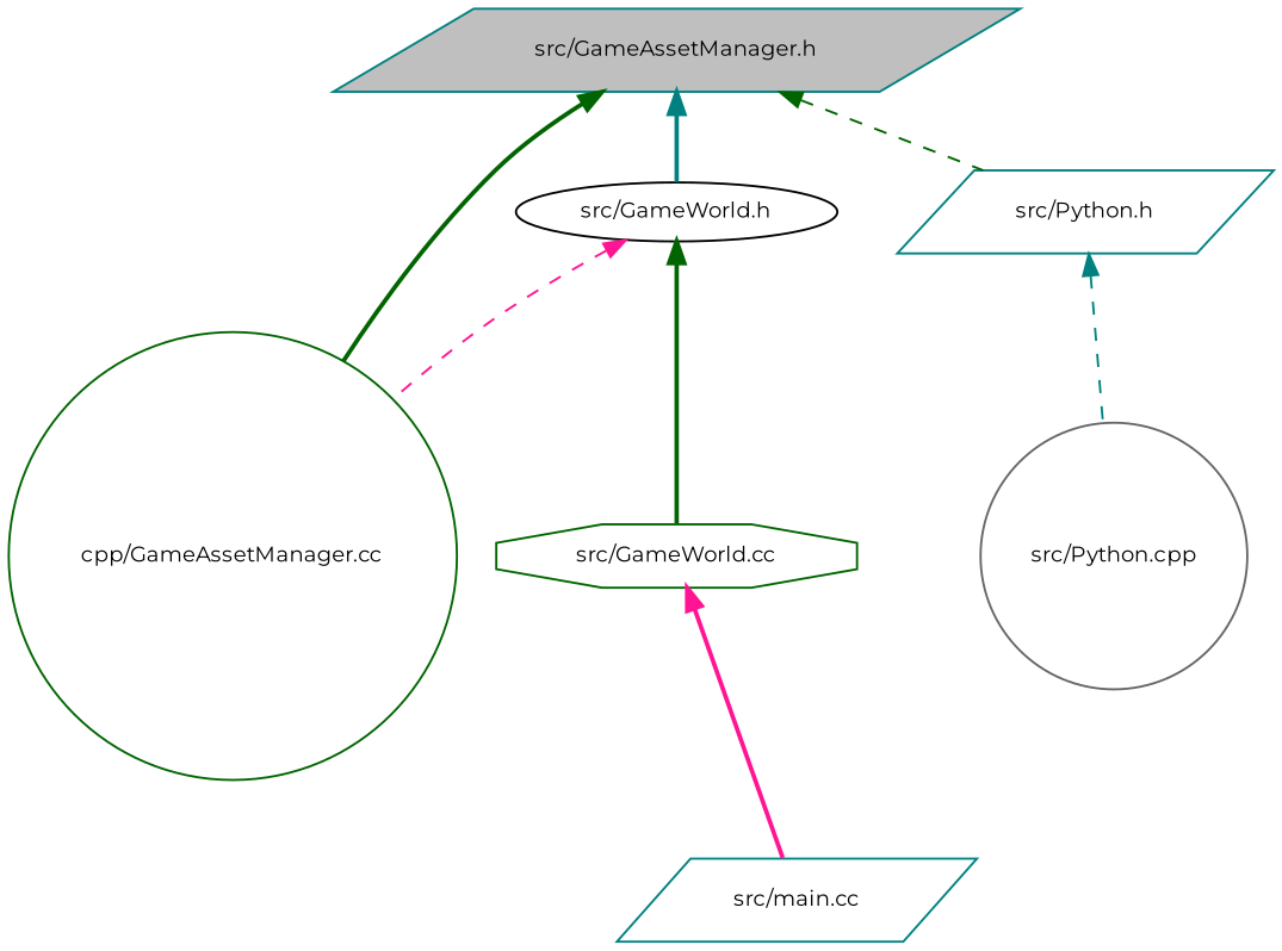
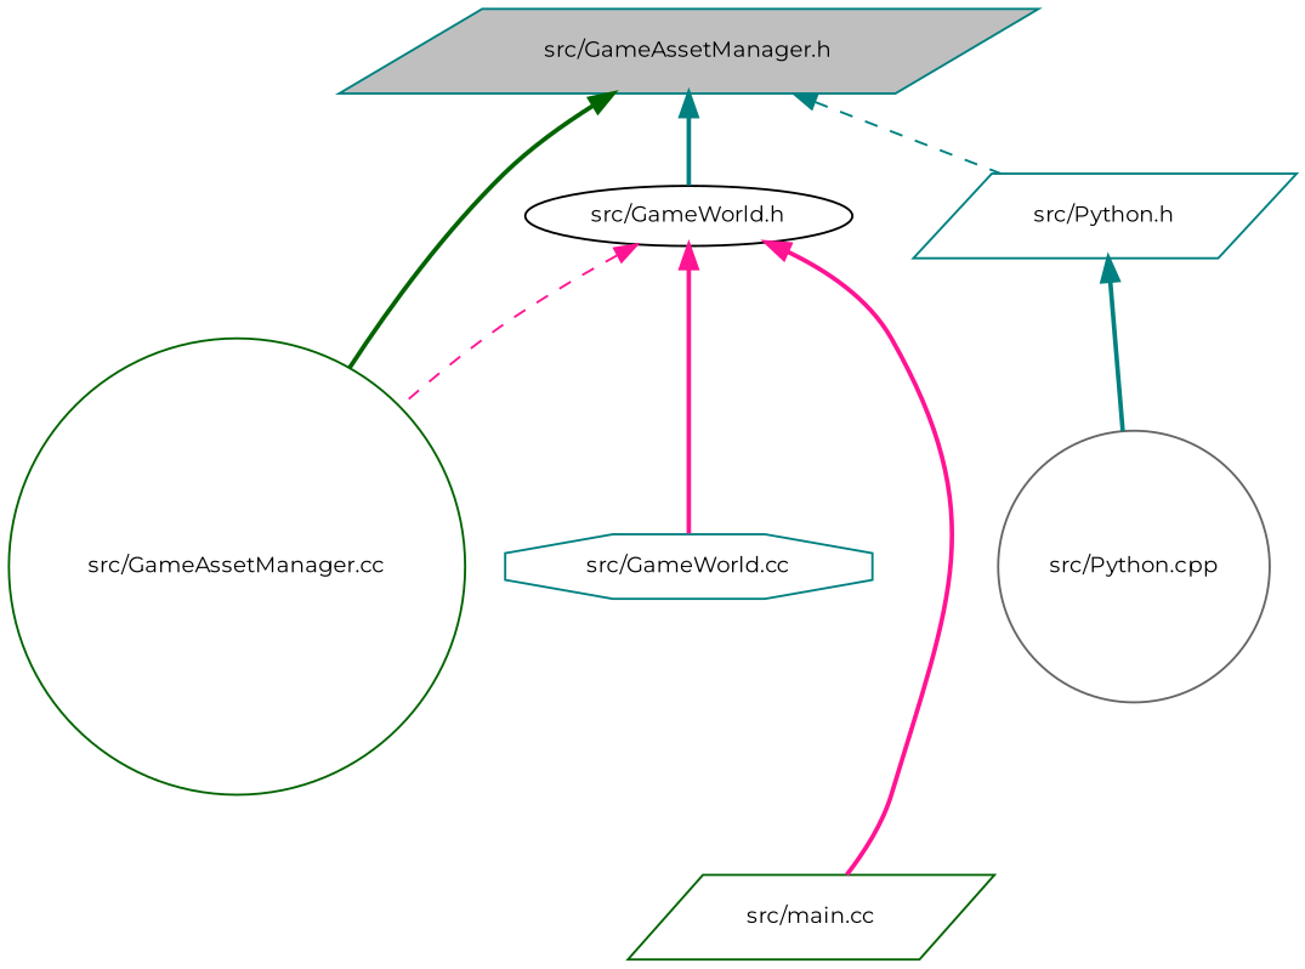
  digraph {
    fontname=Montserrat
    node [color=teal fillcolor=white fontname=Montserrat fontsize=10 shape=parallelogram style=filled]
    edge [color=deeppink dir=back fontname=Montserrat fontsize=10 labelfontname=Helvetica labelfontsize=10 style=bold]
    n1 [fillcolor=grey75 fontcolor=black height=0.2 label="src/GameAssetManager.h" width=0.4]
-   n2 [color=darkgreen height=0.2 label="cpp/GameAssetManager.cc" shape=circle width=0.4]
+   n2 [color=darkgreen height=0.2 label="src/GameAssetManager.cc" shape=circle width=0.4]
    n3 [color=black height=0.2 label="src/GameWorld.h" shape=ellipse width=0.4]
    n4 [height=0.2 label="src/Python.h" width=0.4]
-   n5 [color=darkgreen height=0.2 label="src/GameWorld.cc" shape=octagon width=0.4]
-   n6 [height=0.2 label="src/main.cc" width=0.4]
+   n5 [height=0.2 label="src/GameWorld.cc" shape=octagon width=0.4]
+   n6 [color=darkgreen height=0.2 label="src/main.cc" width=0.4]
    n7 [color=gray40 height=0.2 label="src/Python.cpp" shape=circle width=0.4]
    n1 -> n2 [color=darkgreen]
    n1 -> n3 [color=teal]
-   n1 -> n4 [color=darkgreen style=dashed]
+   n1 -> n4 [color=teal style=dashed]
    n3 -> n2 [style=dashed]
-   n3 -> n5 [color=darkgreen]
-   n5 -> n6
-   n4 -> n7 [color=teal style=dashed]
+   n3 -> n5
+   n3 -> n6
+   n4 -> n7 [color=teal]
  }
